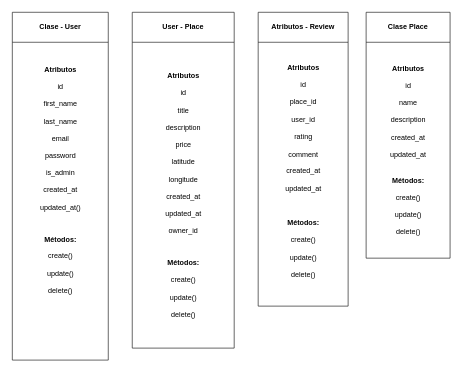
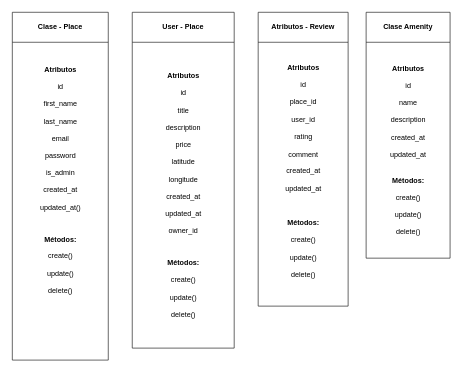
  <mxCell id="0" />
  <mxCell id="1" parent="0" />
- <mxCell id="2" value="Clase - User" style="swimlane;whiteSpace=wrap;html=1;startSize=50;" parent="1" vertex="1"><mxGeometry x="20" y="20" width="160" height="580" as="geometry"><mxRectangle x="320" y="200" width="110" height="30" as="alternateBounds" /></mxGeometry></mxCell>
+ <mxCell id="2" value="Clase - Place" style="swimlane;whiteSpace=wrap;html=1;startSize=50;" parent="1" vertex="1"><mxGeometry x="20" y="20" width="160" height="580" as="geometry"><mxRectangle x="320" y="200" width="110" height="30" as="alternateBounds" /></mxGeometry></mxCell>
  <mxCell id="3" value="&lt;p data-end=&quot;431&quot; data-start=&quot;329&quot;&gt;&lt;strong data-end=&quot;343&quot; data-start=&quot;329&quot;&gt;Atributos&lt;/strong&gt;&lt;br data-end=&quot;346&quot; data-start=&quot;343&quot;&gt;&lt;br&gt;id&lt;br data-end=&quot;351&quot; data-start=&quot;348&quot;&gt;&lt;br&gt;first_name&lt;br data-end=&quot;364&quot; data-start=&quot;361&quot;&gt;&lt;br&gt;last_name&lt;br data-end=&quot;376&quot; data-start=&quot;373&quot;&gt;&lt;br&gt;email&lt;br data-end=&quot;384&quot; data-start=&quot;381&quot;&gt;&lt;br&gt;password&lt;br data-end=&quot;395&quot; data-start=&quot;392&quot;&gt;&lt;br&gt;is_admin&lt;br data-end=&quot;406&quot; data-start=&quot;403&quot;&gt;&lt;br&gt;created_at&lt;br data-end=&quot;419&quot; data-start=&quot;416&quot;&gt;&lt;br&gt;updated_at&lt;span style=&quot;background-color: transparent; color: light-dark(rgb(0, 0, 0), rgb(255, 255, 255));&quot;&gt;()&lt;/span&gt;&lt;/p&gt;&lt;p data-end=&quot;431&quot; data-start=&quot;329&quot;&gt;&lt;span style=&quot;background-color: transparent; color: light-dark(rgb(0, 0, 0), rgb(255, 255, 255));&quot;&gt;&lt;br&gt;&lt;/span&gt;&lt;/p&gt;&lt;p data-end=&quot;431&quot; data-start=&quot;329&quot;&gt;&lt;strong style=&quot;text-wrap: wrap;&quot; data-end=&quot;942&quot; data-start=&quot;930&quot;&gt;Métodos:&lt;/strong&gt;&lt;br style=&quot;text-wrap: wrap;&quot; data-end=&quot;945&quot; data-start=&quot;942&quot;&gt;&lt;br style=&quot;text-wrap: wrap;&quot;&gt;&lt;span style=&quot;text-wrap: wrap;&quot;&gt;create()&lt;/span&gt;&lt;br style=&quot;text-wrap: wrap;&quot; data-end=&quot;956&quot; data-start=&quot;953&quot;&gt;&lt;br style=&quot;text-wrap: wrap;&quot;&gt;&lt;span style=&quot;text-wrap: wrap;&quot;&gt;update()&lt;/span&gt;&lt;br style=&quot;text-wrap: wrap;&quot; data-end=&quot;967&quot; data-start=&quot;964&quot;&gt;&lt;br style=&quot;text-wrap: wrap;&quot;&gt;&lt;span style=&quot;text-wrap: wrap;&quot;&gt;delete()&lt;/span&gt;&lt;span style=&quot;background-color: transparent; color: light-dark(rgb(0, 0, 0), rgb(255, 255, 255));&quot;&gt;&lt;br&gt;&lt;/span&gt;&lt;/p&gt;" style="text;html=1;align=center;verticalAlign=middle;resizable=0;points=[];autosize=1;strokeColor=none;fillColor=none;" parent="2" vertex="1"><mxGeometry x="35" y="70" width="90" height="420" as="geometry" /></mxCell>
  <mxCell id="4" value="User - Place" style="swimlane;whiteSpace=wrap;html=1;startSize=50;" parent="1" vertex="1"><mxGeometry x="220" y="20" width="170" height="560" as="geometry" /></mxCell>
  <mxCell id="5" value="&lt;p data-end=&quot;618&quot; data-start=&quot;507&quot;&gt;&lt;strong data-end=&quot;521&quot; data-start=&quot;507&quot;&gt;Atributos&lt;/strong&gt;&lt;br data-end=&quot;524&quot; data-start=&quot;521&quot;&gt;&lt;br&gt;id&lt;br data-end=&quot;529&quot; data-start=&quot;526&quot;&gt;&lt;br&gt;title&lt;br data-end=&quot;537&quot; data-start=&quot;534&quot;&gt;&lt;br&gt;description&lt;br data-end=&quot;551&quot; data-start=&quot;548&quot;&gt;&lt;br&gt;price&lt;br data-end=&quot;559&quot; data-start=&quot;556&quot;&gt;&lt;br&gt;latitude&lt;br data-end=&quot;570&quot; data-start=&quot;567&quot;&gt;&lt;br&gt;longitude&lt;br data-end=&quot;582&quot; data-start=&quot;579&quot;&gt;&lt;br&gt;created_at&lt;br data-end=&quot;595&quot; data-start=&quot;592&quot;&gt;&lt;br&gt;updated_at&lt;br data-end=&quot;608&quot; data-start=&quot;605&quot;&gt;&lt;br&gt;owner_id&lt;/p&gt;&lt;p data-end=&quot;618&quot; data-start=&quot;507&quot;&gt;&lt;br&gt;&lt;/p&gt;&lt;p data-end=&quot;618&quot; data-start=&quot;507&quot;&gt;&lt;strong style=&quot;text-wrap: wrap;&quot; data-end=&quot;942&quot; data-start=&quot;930&quot;&gt;Métodos:&lt;/strong&gt;&lt;br style=&quot;text-wrap: wrap;&quot; data-end=&quot;945&quot; data-start=&quot;942&quot;&gt;&lt;br style=&quot;text-wrap: wrap;&quot;&gt;&lt;span style=&quot;text-wrap: wrap;&quot;&gt;create()&lt;/span&gt;&lt;br style=&quot;text-wrap: wrap;&quot; data-end=&quot;956&quot; data-start=&quot;953&quot;&gt;&lt;br style=&quot;text-wrap: wrap;&quot;&gt;&lt;span style=&quot;text-wrap: wrap;&quot;&gt;update()&lt;/span&gt;&lt;br style=&quot;text-wrap: wrap;&quot; data-end=&quot;967&quot; data-start=&quot;964&quot;&gt;&lt;br style=&quot;text-wrap: wrap;&quot;&gt;&lt;span style=&quot;text-wrap: wrap;&quot;&gt;delete()&lt;/span&gt;&lt;br&gt;&lt;/p&gt;" style="text;html=1;align=center;verticalAlign=middle;resizable=0;points=[];autosize=1;strokeColor=none;fillColor=none;" parent="4" vertex="1"><mxGeometry x="45" y="80" width="80" height="450" as="geometry" /></mxCell>
  <mxCell id="6" value="Atributos - Review" style="swimlane;whiteSpace=wrap;html=1;startSize=50;" parent="1" vertex="1"><mxGeometry x="430" y="20" width="150" height="490" as="geometry" /></mxCell>
  <mxCell id="7" value="&lt;strong data-end=&quot;709&quot; data-start=&quot;695&quot;&gt;Atributos&lt;/strong&gt;&lt;br data-end=&quot;712&quot; data-start=&quot;709&quot;&gt;&lt;br&gt;id&lt;br data-end=&quot;717&quot; data-start=&quot;714&quot;&gt;&lt;br&gt;place_id&lt;br data-end=&quot;728&quot; data-start=&quot;725&quot;&gt;&lt;br&gt;user_id&lt;br data-end=&quot;738&quot; data-start=&quot;735&quot;&gt;&lt;br&gt;rating&lt;br data-end=&quot;747&quot; data-start=&quot;744&quot;&gt;&lt;br&gt;comment&lt;br data-end=&quot;757&quot; data-start=&quot;754&quot;&gt;&lt;br&gt;created_at&lt;br data-end=&quot;770&quot; data-start=&quot;767&quot;&gt;&lt;br&gt;updated_at&lt;div&gt;&lt;br&gt;&lt;/div&gt;&lt;div&gt;&lt;br&gt;&lt;div&gt;&lt;br&gt;&lt;/div&gt;&lt;div&gt;&lt;strong style=&quot;text-wrap: wrap;&quot; data-end=&quot;942&quot; data-start=&quot;930&quot;&gt;Métodos:&lt;/strong&gt;&lt;br style=&quot;text-wrap: wrap;&quot; data-end=&quot;945&quot; data-start=&quot;942&quot;&gt;&lt;br style=&quot;text-wrap: wrap;&quot;&gt;&lt;span style=&quot;text-wrap: wrap;&quot;&gt;create()&lt;/span&gt;&lt;br style=&quot;text-wrap: wrap;&quot; data-end=&quot;956&quot; data-start=&quot;953&quot;&gt;&lt;br style=&quot;text-wrap: wrap;&quot;&gt;&lt;span style=&quot;text-wrap: wrap;&quot;&gt;update()&lt;/span&gt;&lt;br style=&quot;text-wrap: wrap;&quot; data-end=&quot;967&quot; data-start=&quot;964&quot;&gt;&lt;br style=&quot;text-wrap: wrap;&quot;&gt;&lt;span style=&quot;text-wrap: wrap;&quot;&gt;delete()&lt;/span&gt;&lt;br&gt;&lt;/div&gt;&lt;/div&gt;" style="text;html=1;align=center;verticalAlign=middle;resizable=0;points=[];autosize=1;strokeColor=none;fillColor=none;" parent="6" vertex="1"><mxGeometry x="35" y="80" width="80" height="370" as="geometry" /></mxCell>
- <mxCell id="8" value="Clase Place" style="swimlane;whiteSpace=wrap;html=1;startSize=50;" parent="1" vertex="1"><mxGeometry x="610" y="20" width="140" height="410" as="geometry" /></mxCell>
+ <mxCell id="8" value="Clase Amenity" style="swimlane;whiteSpace=wrap;html=1;startSize=50;" parent="1" vertex="1"><mxGeometry x="610" y="20" width="140" height="410" as="geometry" /></mxCell>
  <mxCell id="9" value="&lt;strong data-end=&quot;874&quot; data-start=&quot;860&quot;&gt;Atributos&lt;/strong&gt;&lt;br data-end=&quot;877&quot; data-start=&quot;874&quot;&gt;&lt;br&gt;id&lt;br data-end=&quot;882&quot; data-start=&quot;879&quot;&gt;&lt;br&gt;name&lt;br data-end=&quot;889&quot; data-start=&quot;886&quot;&gt;&lt;br&gt;description&lt;br data-end=&quot;903&quot; data-start=&quot;900&quot;&gt;&lt;br&gt;created_at&lt;br data-end=&quot;916&quot; data-start=&quot;913&quot;&gt;&lt;br&gt;updated_at&lt;div&gt;&lt;br&gt;&lt;/div&gt;&lt;div&gt;&lt;br&gt;&lt;/div&gt;&lt;div&gt;&lt;strong style=&quot;text-wrap: wrap;&quot; data-end=&quot;942&quot; data-start=&quot;930&quot;&gt;Métodos:&lt;/strong&gt;&lt;br style=&quot;text-wrap: wrap;&quot; data-end=&quot;945&quot; data-start=&quot;942&quot;&gt;&lt;br style=&quot;text-wrap: wrap;&quot;&gt;&lt;span style=&quot;text-wrap: wrap;&quot;&gt;create()&lt;/span&gt;&lt;br style=&quot;text-wrap: wrap;&quot; data-end=&quot;956&quot; data-start=&quot;953&quot;&gt;&lt;br style=&quot;text-wrap: wrap;&quot;&gt;&lt;span style=&quot;text-wrap: wrap;&quot;&gt;update()&lt;/span&gt;&lt;br style=&quot;text-wrap: wrap;&quot; data-end=&quot;967&quot; data-start=&quot;964&quot;&gt;&lt;br style=&quot;text-wrap: wrap;&quot;&gt;&lt;span style=&quot;text-wrap: wrap;&quot;&gt;delete()&lt;/span&gt;&lt;br&gt;&lt;/div&gt;" style="text;html=1;align=center;verticalAlign=middle;resizable=0;points=[];autosize=1;strokeColor=none;fillColor=none;" parent="8" vertex="1"><mxGeometry x="30" y="80" width="80" height="300" as="geometry" /></mxCell>
